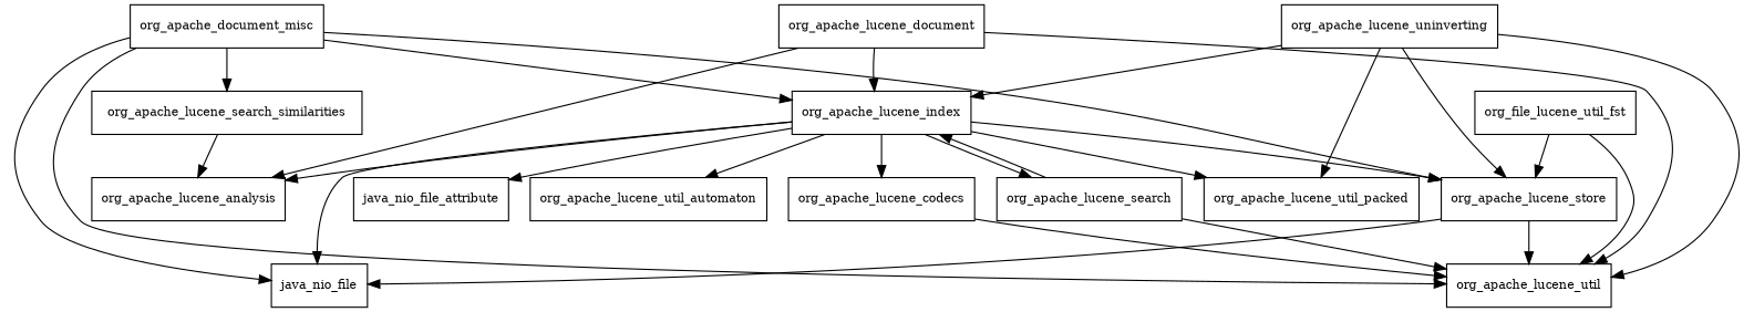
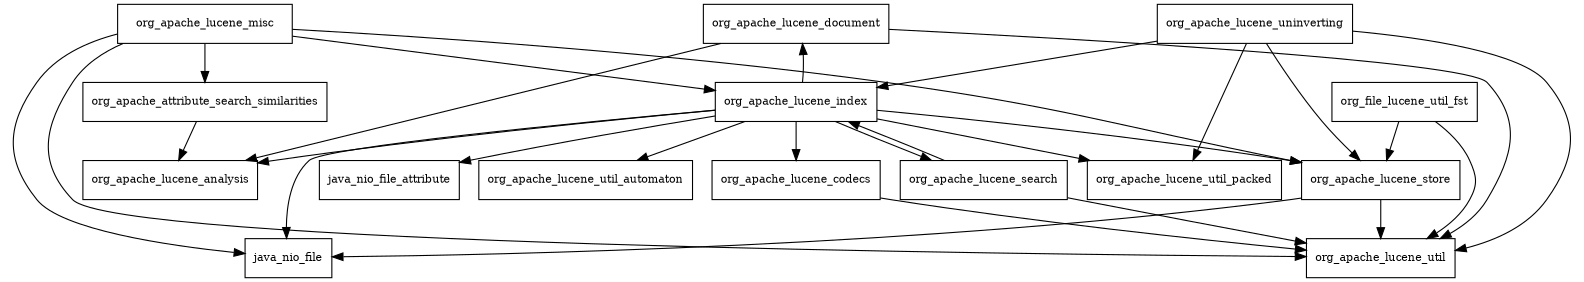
  digraph {
    node [fontsize=10.0 shape=box]
    org_apache_lucene_document
    org_apache_lucene_analysis
    org_apache_lucene_index
    org_apache_lucene_util
    java_nio_file
    java_nio_file_attribute
    org_apache_lucene_codecs
    org_apache_lucene_search
    org_apache_lucene_store
    org_apache_lucene_util_automaton
    org_apache_lucene_util_packed
-   org_apache_lucene_misc [label=org_apache_document_misc]
-   org_apache_lucene_search_similarities
+   org_apache_lucene_misc
+   org_apache_lucene_search_similarities [label=org_apache_attribute_search_similarities]
    org_apache_lucene_uninverting
    n15 [label=org_file_lucene_util_fst]
    org_apache_lucene_document -> org_apache_lucene_analysis
-   org_apache_lucene_document -> org_apache_lucene_index
+   org_apache_lucene_index -> org_apache_lucene_document
    org_apache_lucene_document -> org_apache_lucene_util
    org_apache_lucene_index -> org_apache_lucene_analysis
    org_apache_lucene_index -> java_nio_file
    org_apache_lucene_index -> java_nio_file_attribute
    org_apache_lucene_index -> org_apache_lucene_codecs
    org_apache_lucene_index -> org_apache_lucene_search
    org_apache_lucene_index -> org_apache_lucene_store
    org_apache_lucene_index -> org_apache_lucene_util_automaton
    org_apache_lucene_index -> org_apache_lucene_util_packed
    org_apache_lucene_codecs -> org_apache_lucene_util
    org_apache_lucene_search -> org_apache_lucene_index
    org_apache_lucene_search -> org_apache_lucene_util
    org_apache_lucene_store -> org_apache_lucene_util
    org_apache_lucene_store -> java_nio_file
    org_apache_lucene_misc -> org_apache_lucene_index
    org_apache_lucene_misc -> org_apache_lucene_util
    org_apache_lucene_misc -> java_nio_file
    org_apache_lucene_misc -> org_apache_lucene_store
    org_apache_lucene_misc -> org_apache_lucene_search_similarities
    org_apache_lucene_search_similarities -> org_apache_lucene_analysis
    org_apache_lucene_uninverting -> org_apache_lucene_index
    org_apache_lucene_uninverting -> org_apache_lucene_util
    org_apache_lucene_uninverting -> org_apache_lucene_store
    org_apache_lucene_uninverting -> org_apache_lucene_util_packed
    n15 -> org_apache_lucene_util
    n15 -> org_apache_lucene_store
  }
